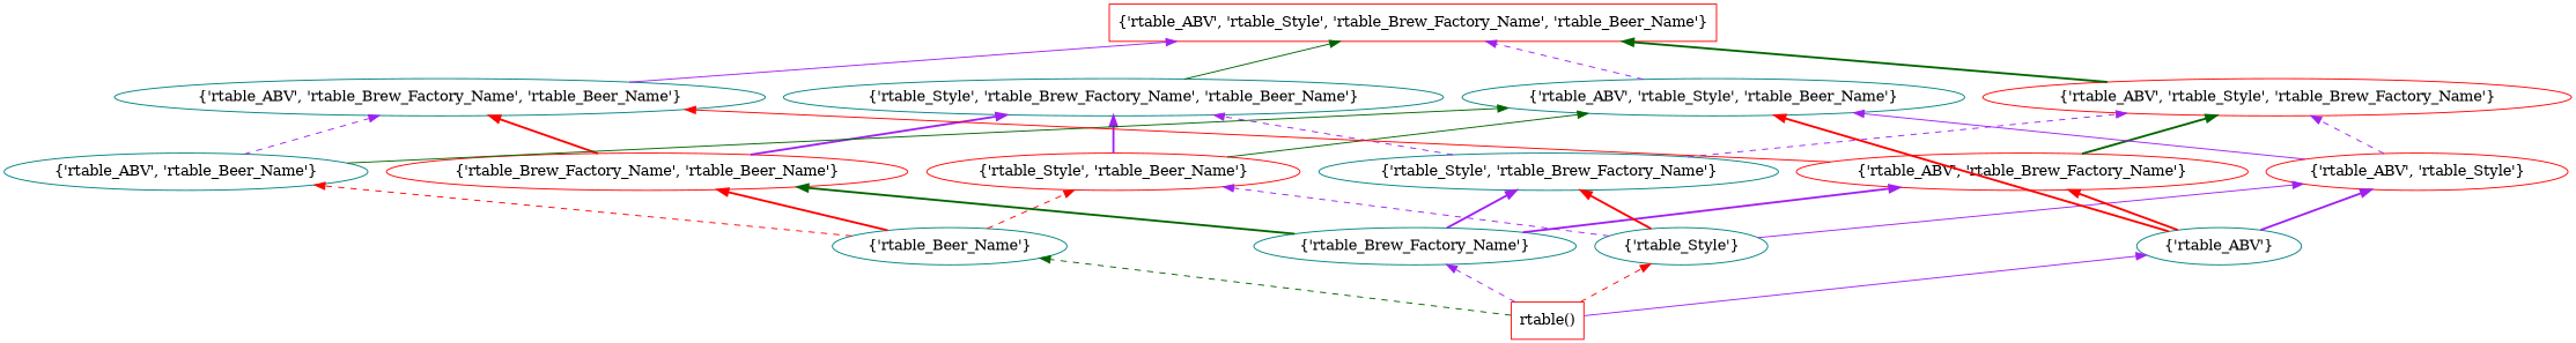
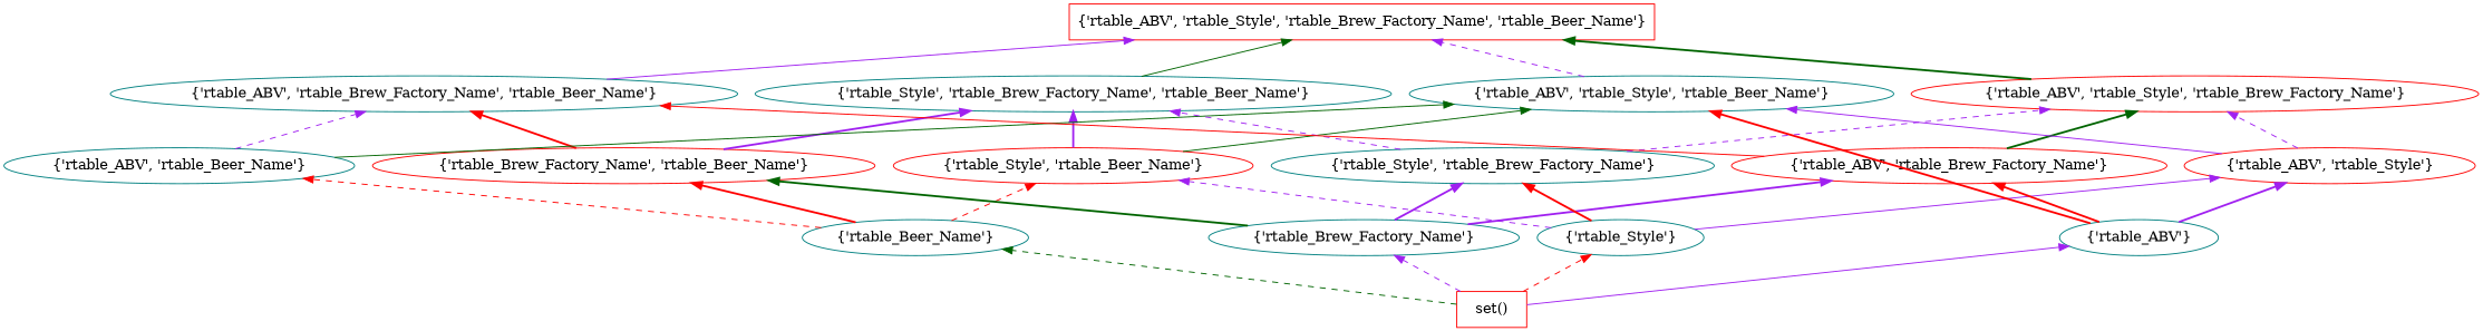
  digraph {
    rankdir=BT
    splines=line
    node [color=teal]
    edge [color=purple style=bold]
    "{'rtable_ABV', 'rtable_Style', 'rtable_Brew_Factory_Name', 'rtable_Beer_Name'}" [color=red shape=box]
-   "set()" [color=red shape=box label="rtable()"]
+   "set()" [color=red shape=box]
    "{'rtable_Beer_Name'}"
    "{'rtable_Brew_Factory_Name'}"
    "{'rtable_Style'}"
    "{'rtable_ABV'}"
    "{'rtable_Brew_Factory_Name', 'rtable_Beer_Name'}" [color=red]
    "{'rtable_Style', 'rtable_Beer_Name'}" [color=red]
    "{'rtable_ABV', 'rtable_Beer_Name'}"
    "{'rtable_Style', 'rtable_Brew_Factory_Name'}"
    "{'rtable_ABV', 'rtable_Brew_Factory_Name'}" [color=red]
    "{'rtable_ABV', 'rtable_Style'}" [color=red]
    "{'rtable_ABV', 'rtable_Style', 'rtable_Beer_Name'}"
    "{'rtable_Style', 'rtable_Brew_Factory_Name', 'rtable_Beer_Name'}"
    "{'rtable_ABV', 'rtable_Brew_Factory_Name', 'rtable_Beer_Name'}"
    "{'rtable_ABV', 'rtable_Style', 'rtable_Brew_Factory_Name'}" [color=red]
    "set()" -> "{'rtable_Beer_Name'}" [color=darkgreen style=dashed]
    "set()" -> "{'rtable_Brew_Factory_Name'}" [style=dashed]
    "set()" -> "{'rtable_Style'}" [color=red style=dashed]
    "set()" -> "{'rtable_ABV'}" [style=solid]
    "{'rtable_Beer_Name'}" -> "{'rtable_Brew_Factory_Name', 'rtable_Beer_Name'}" [color=red]
    "{'rtable_Beer_Name'}" -> "{'rtable_Style', 'rtable_Beer_Name'}" [color=red style=dashed]
    "{'rtable_Beer_Name'}" -> "{'rtable_ABV', 'rtable_Beer_Name'}" [color=red style=dashed]
    "{'rtable_Brew_Factory_Name'}" -> "{'rtable_Brew_Factory_Name', 'rtable_Beer_Name'}" [color=darkgreen]
    "{'rtable_Brew_Factory_Name'}" -> "{'rtable_Style', 'rtable_Brew_Factory_Name'}"
    "{'rtable_Brew_Factory_Name'}" -> "{'rtable_ABV', 'rtable_Brew_Factory_Name'}"
    "{'rtable_Style'}" -> "{'rtable_Style', 'rtable_Beer_Name'}" [style=dashed]
    "{'rtable_Style'}" -> "{'rtable_Style', 'rtable_Brew_Factory_Name'}" [color=red]
    "{'rtable_Style'}" -> "{'rtable_ABV', 'rtable_Style'}" [style=solid]
    "{'rtable_ABV'}" -> "{'rtable_ABV', 'rtable_Brew_Factory_Name'}" [color=red]
    "{'rtable_ABV'}" -> "{'rtable_ABV', 'rtable_Style'}"
    "{'rtable_ABV'}" -> "{'rtable_ABV', 'rtable_Style', 'rtable_Beer_Name'}" [color=red]
    "{'rtable_Brew_Factory_Name', 'rtable_Beer_Name'}" -> "{'rtable_Style', 'rtable_Brew_Factory_Name', 'rtable_Beer_Name'}"
    "{'rtable_Brew_Factory_Name', 'rtable_Beer_Name'}" -> "{'rtable_ABV', 'rtable_Brew_Factory_Name', 'rtable_Beer_Name'}" [color=red]
    "{'rtable_Style', 'rtable_Beer_Name'}" -> "{'rtable_ABV', 'rtable_Style', 'rtable_Beer_Name'}" [color=darkgreen style=solid]
    "{'rtable_Style', 'rtable_Beer_Name'}" -> "{'rtable_Style', 'rtable_Brew_Factory_Name', 'rtable_Beer_Name'}"
    "{'rtable_ABV', 'rtable_Beer_Name'}" -> "{'rtable_ABV', 'rtable_Style', 'rtable_Beer_Name'}" [color=darkgreen style=solid]
    "{'rtable_ABV', 'rtable_Beer_Name'}" -> "{'rtable_ABV', 'rtable_Brew_Factory_Name', 'rtable_Beer_Name'}" [style=dashed]
    "{'rtable_Style', 'rtable_Brew_Factory_Name'}" -> "{'rtable_Style', 'rtable_Brew_Factory_Name', 'rtable_Beer_Name'}" [style=dashed]
    "{'rtable_Style', 'rtable_Brew_Factory_Name'}" -> "{'rtable_ABV', 'rtable_Style', 'rtable_Brew_Factory_Name'}" [style=dashed]
    "{'rtable_ABV', 'rtable_Brew_Factory_Name'}" -> "{'rtable_ABV', 'rtable_Brew_Factory_Name', 'rtable_Beer_Name'}" [color=red style=solid]
    "{'rtable_ABV', 'rtable_Brew_Factory_Name'}" -> "{'rtable_ABV', 'rtable_Style', 'rtable_Brew_Factory_Name'}" [color=darkgreen]
    "{'rtable_ABV', 'rtable_Style'}" -> "{'rtable_ABV', 'rtable_Style', 'rtable_Beer_Name'}" [style=solid]
    "{'rtable_ABV', 'rtable_Style'}" -> "{'rtable_ABV', 'rtable_Style', 'rtable_Brew_Factory_Name'}" [style=dashed]
    "{'rtable_ABV', 'rtable_Style', 'rtable_Beer_Name'}" -> "{'rtable_ABV', 'rtable_Style', 'rtable_Brew_Factory_Name', 'rtable_Beer_Name'}" [style=dashed]
    "{'rtable_Style', 'rtable_Brew_Factory_Name', 'rtable_Beer_Name'}" -> "{'rtable_ABV', 'rtable_Style', 'rtable_Brew_Factory_Name', 'rtable_Beer_Name'}" [color=darkgreen style=solid]
    "{'rtable_ABV', 'rtable_Brew_Factory_Name', 'rtable_Beer_Name'}" -> "{'rtable_ABV', 'rtable_Style', 'rtable_Brew_Factory_Name', 'rtable_Beer_Name'}" [style=solid]
    "{'rtable_ABV', 'rtable_Style', 'rtable_Brew_Factory_Name'}" -> "{'rtable_ABV', 'rtable_Style', 'rtable_Brew_Factory_Name', 'rtable_Beer_Name'}" [color=darkgreen]
  }
